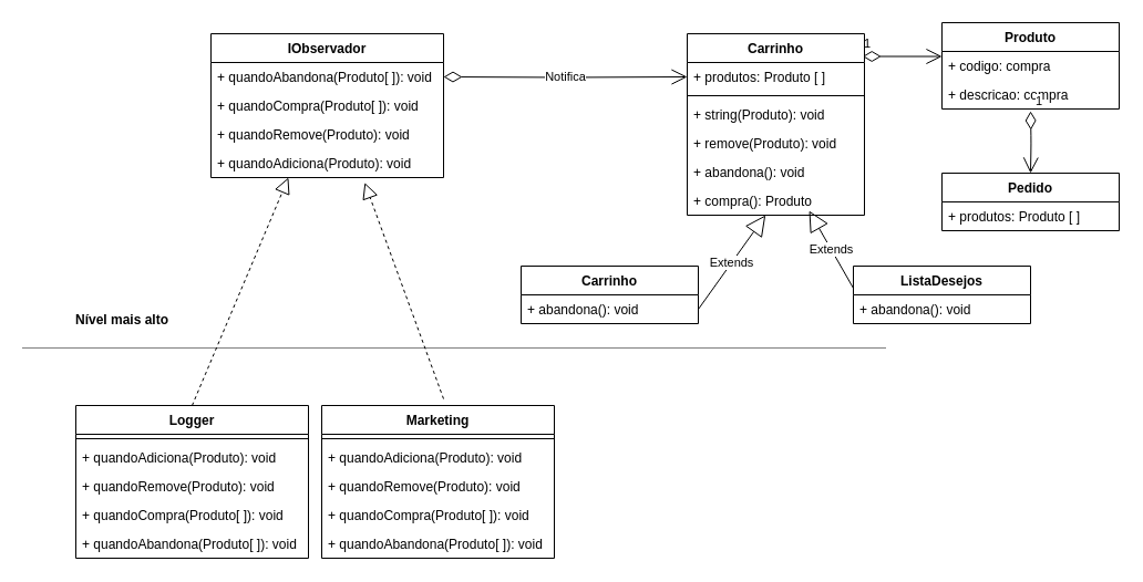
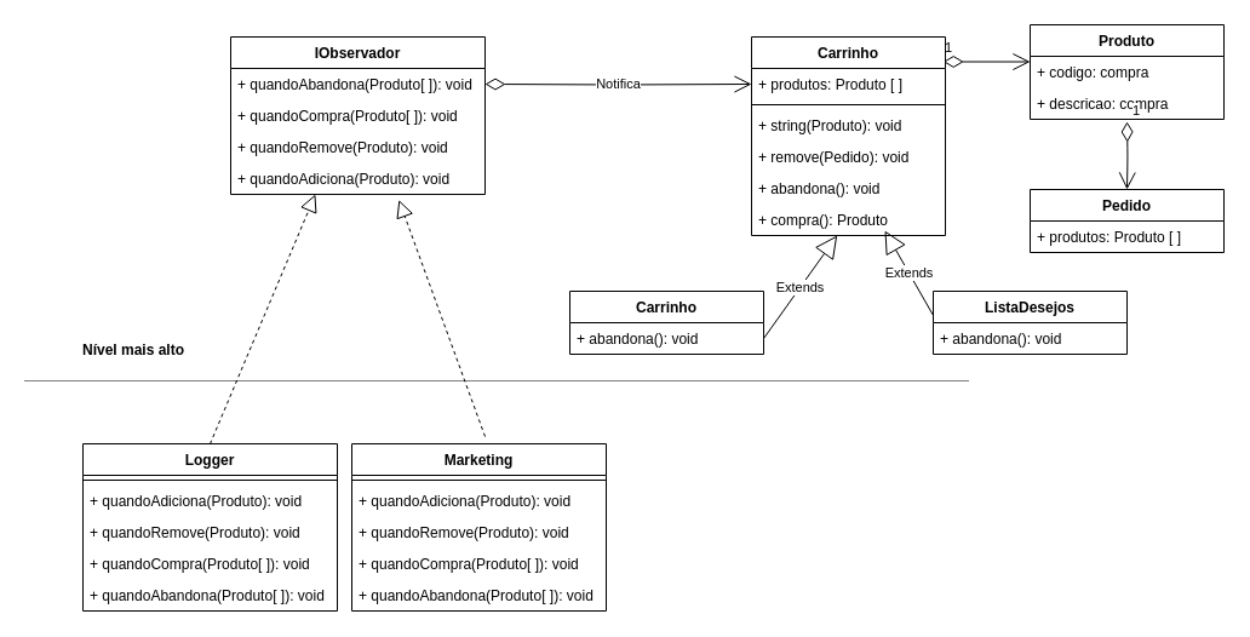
  <mxCell id="0" />
  <mxCell id="1" parent="0" />
  <mxCell id="2" value="IObservador" style="swimlane;fontStyle=1;align=center;verticalAlign=top;childLayout=stackLayout;horizontal=1;startSize=26;horizontalStack=0;resizeParent=1;resizeParentMax=0;resizeLast=0;collapsible=1;marginBottom=0;" parent="1" vertex="1"><mxGeometry x="190" y="30" width="210" height="130" as="geometry" /></mxCell>
  <mxCell id="3" value="+ quandoAbandona(Produto[ ]): void" style="text;strokeColor=none;fillColor=none;align=left;verticalAlign=top;spacingLeft=4;spacingRight=4;overflow=hidden;rotatable=0;points=[[0,0.5],[1,0.5]];portConstraint=eastwest;" vertex="1" parent="2"><mxGeometry y="26" width="210" height="26" as="geometry" /></mxCell>
  <mxCell id="4" value="+ quandoCompra(Produto[ ]): void" style="text;strokeColor=none;fillColor=none;align=left;verticalAlign=top;spacingLeft=4;spacingRight=4;overflow=hidden;rotatable=0;points=[[0,0.5],[1,0.5]];portConstraint=eastwest;" vertex="1" parent="2"><mxGeometry y="52" width="210" height="26" as="geometry" /></mxCell>
  <mxCell id="5" value="+ quandoRemove(Produto): void" style="text;strokeColor=none;fillColor=none;align=left;verticalAlign=top;spacingLeft=4;spacingRight=4;overflow=hidden;rotatable=0;points=[[0,0.5],[1,0.5]];portConstraint=eastwest;" vertex="1" parent="2"><mxGeometry y="78" width="210" height="26" as="geometry" /></mxCell>
  <mxCell id="6" value="+ quandoAdiciona(Produto): void" style="text;strokeColor=none;fillColor=none;align=left;verticalAlign=top;spacingLeft=4;spacingRight=4;overflow=hidden;rotatable=0;points=[[0,0.5],[1,0.5]];portConstraint=eastwest;" vertex="1" parent="2"><mxGeometry y="104" width="210" height="26" as="geometry" /></mxCell>
  <mxCell id="7" value="Produto" style="swimlane;fontStyle=1;align=center;verticalAlign=top;childLayout=stackLayout;horizontal=1;startSize=26;horizontalStack=0;resizeParent=1;resizeParentMax=0;resizeLast=0;collapsible=1;marginBottom=0;" parent="1" vertex="1"><mxGeometry x="850" y="20" width="160" height="78" as="geometry" /></mxCell>
  <mxCell id="8" value="+ codigo: compra" style="text;strokeColor=none;fillColor=none;align=left;verticalAlign=top;spacingLeft=4;spacingRight=4;overflow=hidden;rotatable=0;points=[[0,0.5],[1,0.5]];portConstraint=eastwest;" parent="7" vertex="1"><mxGeometry y="26" width="160" height="26" as="geometry" /></mxCell>
  <mxCell id="9" value="+ descricao: compra" style="text;strokeColor=none;fillColor=none;align=left;verticalAlign=top;spacingLeft=4;spacingRight=4;overflow=hidden;rotatable=0;points=[[0,0.5],[1,0.5]];portConstraint=eastwest;" parent="7" vertex="1"><mxGeometry y="52" width="160" height="26" as="geometry" /></mxCell>
  <mxCell id="10" value="ListaDesejos" style="swimlane;fontStyle=1;align=center;verticalAlign=top;childLayout=stackLayout;horizontal=1;startSize=26;horizontalStack=0;resizeParent=1;resizeParentMax=0;resizeLast=0;collapsible=1;marginBottom=0;" parent="1" vertex="1"><mxGeometry x="770" y="240" width="160" height="52" as="geometry" /></mxCell>
  <mxCell id="11" value="+ abandona(): void" style="text;strokeColor=none;fillColor=none;align=left;verticalAlign=top;spacingLeft=4;spacingRight=4;overflow=hidden;rotatable=0;points=[[0,0.5],[1,0.5]];portConstraint=eastwest;" parent="10" vertex="1"><mxGeometry y="26" width="160" height="26" as="geometry" /></mxCell>
  <mxCell id="12" value="" style="line;strokeWidth=1;fillColor=none;align=left;verticalAlign=middle;spacingTop=-1;spacingLeft=3;spacingRight=3;rotatable=0;labelPosition=right;points=[];portConstraint=eastwest;dashed=1;dashPattern=1 1;" parent="1" vertex="1"><mxGeometry x="20" y="310" width="780" height="8" as="geometry" /></mxCell>
  <mxCell id="13" value="Nível mais alto" style="text;align=center;fontStyle=1;verticalAlign=middle;spacingLeft=3;spacingRight=3;strokeColor=none;rotatable=0;points=[[0,0.5],[1,0.5]];portConstraint=eastwest;dashed=1;dashPattern=1 1;" parent="1" vertex="1"><mxGeometry x="70" y="275" width="80" height="26" as="geometry" /></mxCell>
  <mxCell id="14" value="Marketing" style="swimlane;fontStyle=1;align=center;verticalAlign=top;childLayout=stackLayout;horizontal=1;startSize=26;horizontalStack=0;resizeParent=1;resizeParentMax=0;resizeLast=0;collapsible=1;marginBottom=0;" parent="1" vertex="1"><mxGeometry x="290" y="366" width="210" height="138" as="geometry" /></mxCell>
  <mxCell id="15" value="" style="line;strokeWidth=1;fillColor=none;align=left;verticalAlign=middle;spacingTop=-1;spacingLeft=3;spacingRight=3;rotatable=0;labelPosition=right;points=[];portConstraint=eastwest;" parent="14" vertex="1"><mxGeometry y="26" width="210" height="8" as="geometry" /></mxCell>
  <mxCell id="16" value="+ quandoAdiciona(Produto): void" style="text;strokeColor=none;fillColor=none;align=left;verticalAlign=top;spacingLeft=4;spacingRight=4;overflow=hidden;rotatable=0;points=[[0,0.5],[1,0.5]];portConstraint=eastwest;" parent="14" vertex="1"><mxGeometry y="34" width="210" height="26" as="geometry" /></mxCell>
  <mxCell id="17" value="+ quandoRemove(Produto): void" style="text;strokeColor=none;fillColor=none;align=left;verticalAlign=top;spacingLeft=4;spacingRight=4;overflow=hidden;rotatable=0;points=[[0,0.5],[1,0.5]];portConstraint=eastwest;" parent="14" vertex="1"><mxGeometry y="60" width="210" height="26" as="geometry" /></mxCell>
  <mxCell id="18" value="+ quandoCompra(Produto[ ]): void" style="text;strokeColor=none;fillColor=none;align=left;verticalAlign=top;spacingLeft=4;spacingRight=4;overflow=hidden;rotatable=0;points=[[0,0.5],[1,0.5]];portConstraint=eastwest;" parent="14" vertex="1"><mxGeometry y="86" width="210" height="26" as="geometry" /></mxCell>
  <mxCell id="19" value="+ quandoAbandona(Produto[ ]): void" style="text;strokeColor=none;fillColor=none;align=left;verticalAlign=top;spacingLeft=4;spacingRight=4;overflow=hidden;rotatable=0;points=[[0,0.5],[1,0.5]];portConstraint=eastwest;" parent="14" vertex="1"><mxGeometry y="112" width="210" height="26" as="geometry" /></mxCell>
  <mxCell id="20" value="Pedido" style="swimlane;fontStyle=1;align=center;verticalAlign=top;childLayout=stackLayout;horizontal=1;startSize=26;horizontalStack=0;resizeParent=1;resizeParentMax=0;resizeLast=0;collapsible=1;marginBottom=0;" vertex="1" parent="1"><mxGeometry x="850" y="156" width="160" height="52" as="geometry" /></mxCell>
  <mxCell id="21" value="+ produtos: Produto [ ]" style="text;strokeColor=none;fillColor=none;align=left;verticalAlign=top;spacingLeft=4;spacingRight=4;overflow=hidden;rotatable=0;points=[[0,0.5],[1,0.5]];portConstraint=eastwest;" vertex="1" parent="20"><mxGeometry y="26" width="160" height="26" as="geometry" /></mxCell>
  <mxCell id="22" value="Carrinho" style="swimlane;fontStyle=1;align=center;verticalAlign=top;childLayout=stackLayout;horizontal=1;startSize=26;horizontalStack=0;resizeParent=1;resizeParentMax=0;resizeLast=0;collapsible=1;marginBottom=0;" vertex="1" parent="1"><mxGeometry x="470" y="240" width="160" height="52" as="geometry" /></mxCell>
  <mxCell id="23" value="+ abandona(): void" style="text;strokeColor=none;fillColor=none;align=left;verticalAlign=top;spacingLeft=4;spacingRight=4;overflow=hidden;rotatable=0;points=[[0,0.5],[1,0.5]];portConstraint=eastwest;" vertex="1" parent="22"><mxGeometry y="26" width="160" height="26" as="geometry" /></mxCell>
  <mxCell id="24" value="Extends" style="endArrow=block;endSize=16;endFill=0;html=1;exitX=1;exitY=0.5;exitDx=0;exitDy=0;" edge="1" parent="1" source="23" target="34"><mxGeometry width="160" relative="1" as="geometry"><mxPoint x="570" y="190" as="sourcePoint" /><mxPoint x="730" y="190" as="targetPoint" /></mxGeometry></mxCell>
  <mxCell id="25" value="Extends" style="endArrow=block;endSize=16;endFill=0;html=1;exitX=0;exitY=-0.231;exitDx=0;exitDy=0;exitPerimeter=0;" edge="1" parent="1" source="11"><mxGeometry width="160" relative="1" as="geometry"><mxPoint x="570" y="190" as="sourcePoint" /><mxPoint x="730" y="190" as="targetPoint" /></mxGeometry></mxCell>
  <mxCell id="26" value="1" style="endArrow=open;html=1;endSize=12;startArrow=diamondThin;startSize=14;startFill=0;edgeStyle=orthogonalEdgeStyle;align=left;verticalAlign=bottom;entryX=0;entryY=0.174;entryDx=0;entryDy=0;entryPerimeter=0;exitX=0.989;exitY=0.125;exitDx=0;exitDy=0;exitPerimeter=0;" edge="1" parent="1" source="28" target="8"><mxGeometry x="-1" y="3" relative="1" as="geometry"><mxPoint x="401.12" y="60.524" as="sourcePoint" /><mxPoint x="730" y="190" as="targetPoint" /></mxGeometry></mxCell>
  <mxCell id="27" value="1" style="endArrow=open;html=1;endSize=12;startArrow=diamondThin;startSize=14;startFill=0;edgeStyle=orthogonalEdgeStyle;align=left;verticalAlign=bottom;entryX=0.5;entryY=0;entryDx=0;entryDy=0;" edge="1" parent="1" target="20"><mxGeometry x="-1" y="3" relative="1" as="geometry"><mxPoint x="930" y="100" as="sourcePoint" /><mxPoint x="930" y="130" as="targetPoint" /></mxGeometry></mxCell>
  <mxCell id="28" value="Carrinho" style="swimlane;fontStyle=1;align=center;verticalAlign=top;childLayout=stackLayout;horizontal=1;startSize=26;horizontalStack=0;resizeParent=1;resizeParentMax=0;resizeLast=0;collapsible=1;marginBottom=0;" vertex="1" parent="1"><mxGeometry x="620" y="30" width="160" height="164" as="geometry" /></mxCell>
  <mxCell id="29" value="+ produtos: Produto [ ]" style="text;strokeColor=none;fillColor=none;align=left;verticalAlign=top;spacingLeft=4;spacingRight=4;overflow=hidden;rotatable=0;points=[[0,0.5],[1,0.5]];portConstraint=eastwest;" vertex="1" parent="28"><mxGeometry y="26" width="160" height="26" as="geometry" /></mxCell>
  <mxCell id="30" value="" style="line;strokeWidth=1;fillColor=none;align=left;verticalAlign=middle;spacingTop=-1;spacingLeft=3;spacingRight=3;rotatable=0;labelPosition=right;points=[];portConstraint=eastwest;" vertex="1" parent="28"><mxGeometry y="52" width="160" height="8" as="geometry" /></mxCell>
  <mxCell id="31" value="+ string(Produto): void" style="text;strokeColor=none;fillColor=none;align=left;verticalAlign=top;spacingLeft=4;spacingRight=4;overflow=hidden;rotatable=0;points=[[0,0.5],[1,0.5]];portConstraint=eastwest;" vertex="1" parent="28"><mxGeometry y="60" width="160" height="26" as="geometry" /></mxCell>
- <mxCell id="32" value="+ remove(Produto): void" style="text;strokeColor=none;fillColor=none;align=left;verticalAlign=top;spacingLeft=4;spacingRight=4;overflow=hidden;rotatable=0;points=[[0,0.5],[1,0.5]];portConstraint=eastwest;" vertex="1" parent="28"><mxGeometry y="86" width="160" height="26" as="geometry" /></mxCell>
+ <mxCell id="32" value="+ remove(Pedido): void" style="text;strokeColor=none;fillColor=none;align=left;verticalAlign=top;spacingLeft=4;spacingRight=4;overflow=hidden;rotatable=0;points=[[0,0.5],[1,0.5]];portConstraint=eastwest;" vertex="1" parent="28"><mxGeometry y="86" width="160" height="26" as="geometry" /></mxCell>
  <mxCell id="33" value="+ abandona(): void" style="text;strokeColor=none;fillColor=none;align=left;verticalAlign=top;spacingLeft=4;spacingRight=4;overflow=hidden;rotatable=0;points=[[0,0.5],[1,0.5]];portConstraint=eastwest;" vertex="1" parent="28"><mxGeometry y="112" width="160" height="26" as="geometry" /></mxCell>
  <mxCell id="34" value="+ compra(): Produto" style="text;strokeColor=none;fillColor=none;align=left;verticalAlign=top;spacingLeft=4;spacingRight=4;overflow=hidden;rotatable=0;points=[[0,0.5],[1,0.5]];portConstraint=eastwest;" vertex="1" parent="28"><mxGeometry y="138" width="160" height="26" as="geometry" /></mxCell>
  <mxCell id="35" value="Notifica" style="endArrow=open;html=1;endSize=12;startArrow=diamondThin;startSize=14;startFill=0;edgeStyle=orthogonalEdgeStyle;entryX=0;entryY=0.5;entryDx=0;entryDy=0;exitX=1;exitY=0.5;exitDx=0;exitDy=0;" edge="1" parent="1" target="29"><mxGeometry relative="1" as="geometry"><mxPoint x="400" y="69" as="sourcePoint" /><mxPoint x="510" y="190" as="targetPoint" /></mxGeometry></mxCell>
  <mxCell id="36" value="Logger" style="swimlane;fontStyle=1;align=center;verticalAlign=top;childLayout=stackLayout;horizontal=1;startSize=26;horizontalStack=0;resizeParent=1;resizeParentMax=0;resizeLast=0;collapsible=1;marginBottom=0;" vertex="1" parent="1"><mxGeometry x="68" y="366" width="210" height="138" as="geometry" /></mxCell>
  <mxCell id="37" value="" style="line;strokeWidth=1;fillColor=none;align=left;verticalAlign=middle;spacingTop=-1;spacingLeft=3;spacingRight=3;rotatable=0;labelPosition=right;points=[];portConstraint=eastwest;" vertex="1" parent="36"><mxGeometry y="26" width="210" height="8" as="geometry" /></mxCell>
  <mxCell id="38" value="+ quandoAdiciona(Produto): void" style="text;strokeColor=none;fillColor=none;align=left;verticalAlign=top;spacingLeft=4;spacingRight=4;overflow=hidden;rotatable=0;points=[[0,0.5],[1,0.5]];portConstraint=eastwest;" vertex="1" parent="36"><mxGeometry y="34" width="210" height="26" as="geometry" /></mxCell>
  <mxCell id="39" value="+ quandoRemove(Produto): void" style="text;strokeColor=none;fillColor=none;align=left;verticalAlign=top;spacingLeft=4;spacingRight=4;overflow=hidden;rotatable=0;points=[[0,0.5],[1,0.5]];portConstraint=eastwest;" vertex="1" parent="36"><mxGeometry y="60" width="210" height="26" as="geometry" /></mxCell>
  <mxCell id="40" value="+ quandoCompra(Produto[ ]): void" style="text;strokeColor=none;fillColor=none;align=left;verticalAlign=top;spacingLeft=4;spacingRight=4;overflow=hidden;rotatable=0;points=[[0,0.5],[1,0.5]];portConstraint=eastwest;" vertex="1" parent="36"><mxGeometry y="86" width="210" height="26" as="geometry" /></mxCell>
  <mxCell id="41" value="+ quandoAbandona(Produto[ ]): void" style="text;strokeColor=none;fillColor=none;align=left;verticalAlign=top;spacingLeft=4;spacingRight=4;overflow=hidden;rotatable=0;points=[[0,0.5],[1,0.5]];portConstraint=eastwest;" vertex="1" parent="36"><mxGeometry y="112" width="210" height="26" as="geometry" /></mxCell>
  <mxCell id="42" value="" style="endArrow=block;dashed=1;endFill=0;endSize=12;html=1;exitX=0.5;exitY=0;exitDx=0;exitDy=0;entryX=0.333;entryY=1;entryDx=0;entryDy=0;entryPerimeter=0;" edge="1" parent="1" source="36" target="6"><mxGeometry width="160" relative="1" as="geometry"><mxPoint x="320" y="190" as="sourcePoint" /><mxPoint x="480" y="190" as="targetPoint" /></mxGeometry></mxCell>
  <mxCell id="43" value="" style="endArrow=block;dashed=1;endFill=0;endSize=12;html=1;entryX=0.661;entryY=1.179;entryDx=0;entryDy=0;entryPerimeter=0;" edge="1" parent="1" target="6"><mxGeometry width="160" relative="1" as="geometry"><mxPoint x="400" y="360" as="sourcePoint" /><mxPoint x="480" y="190" as="targetPoint" /></mxGeometry></mxCell>
